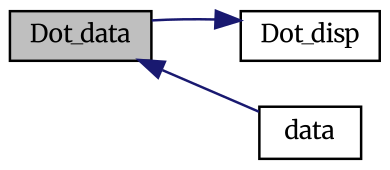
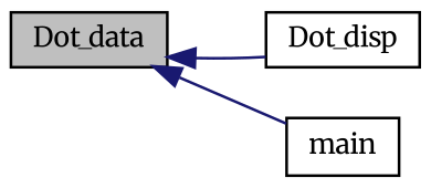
  digraph {
    fontname=Merriweather
    rankdir=LR
    node [color=black fillcolor=white fontname=Merriweather fontsize=10 shape=record style=filled]
    edge [color=midnightblue dir=back fontname=Merriweather fontsize=10 labelfontname=Helvetica labelfontsize=10 style=solid]
    n1 [fillcolor=grey75 fontcolor=black height=0.2 label=Dot_data width=0.4]
    n2 [height=0.2 label=Dot_disp width=0.4]
-   n3 [height=0.2 label=data width=0.4]
-   n2 -> n1
+   n3 [height=0.2 label=main width=0.4]
+   n1 -> n2
    n1 -> n3
  }
